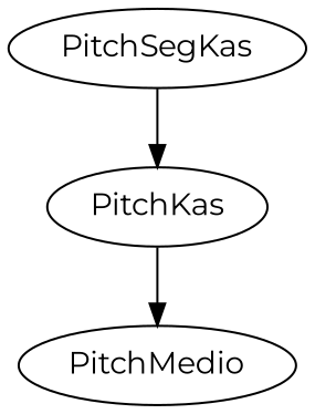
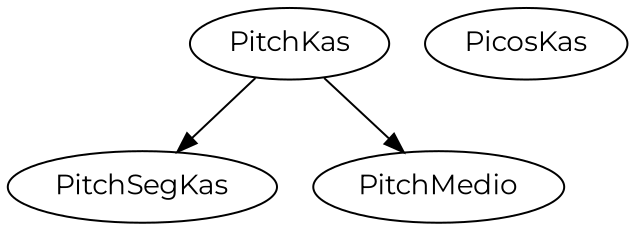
  digraph {
    fontname=Montserrat
    node [fontname=Montserrat]
    edge [fontname=Montserrat]
    PitchKas
    PitchSegKas
    PitchMedio
-   PitchSegKas -> PitchKas
+   PicosKas
+   PitchKas -> PitchSegKas
    PitchKas -> PitchMedio
  }
